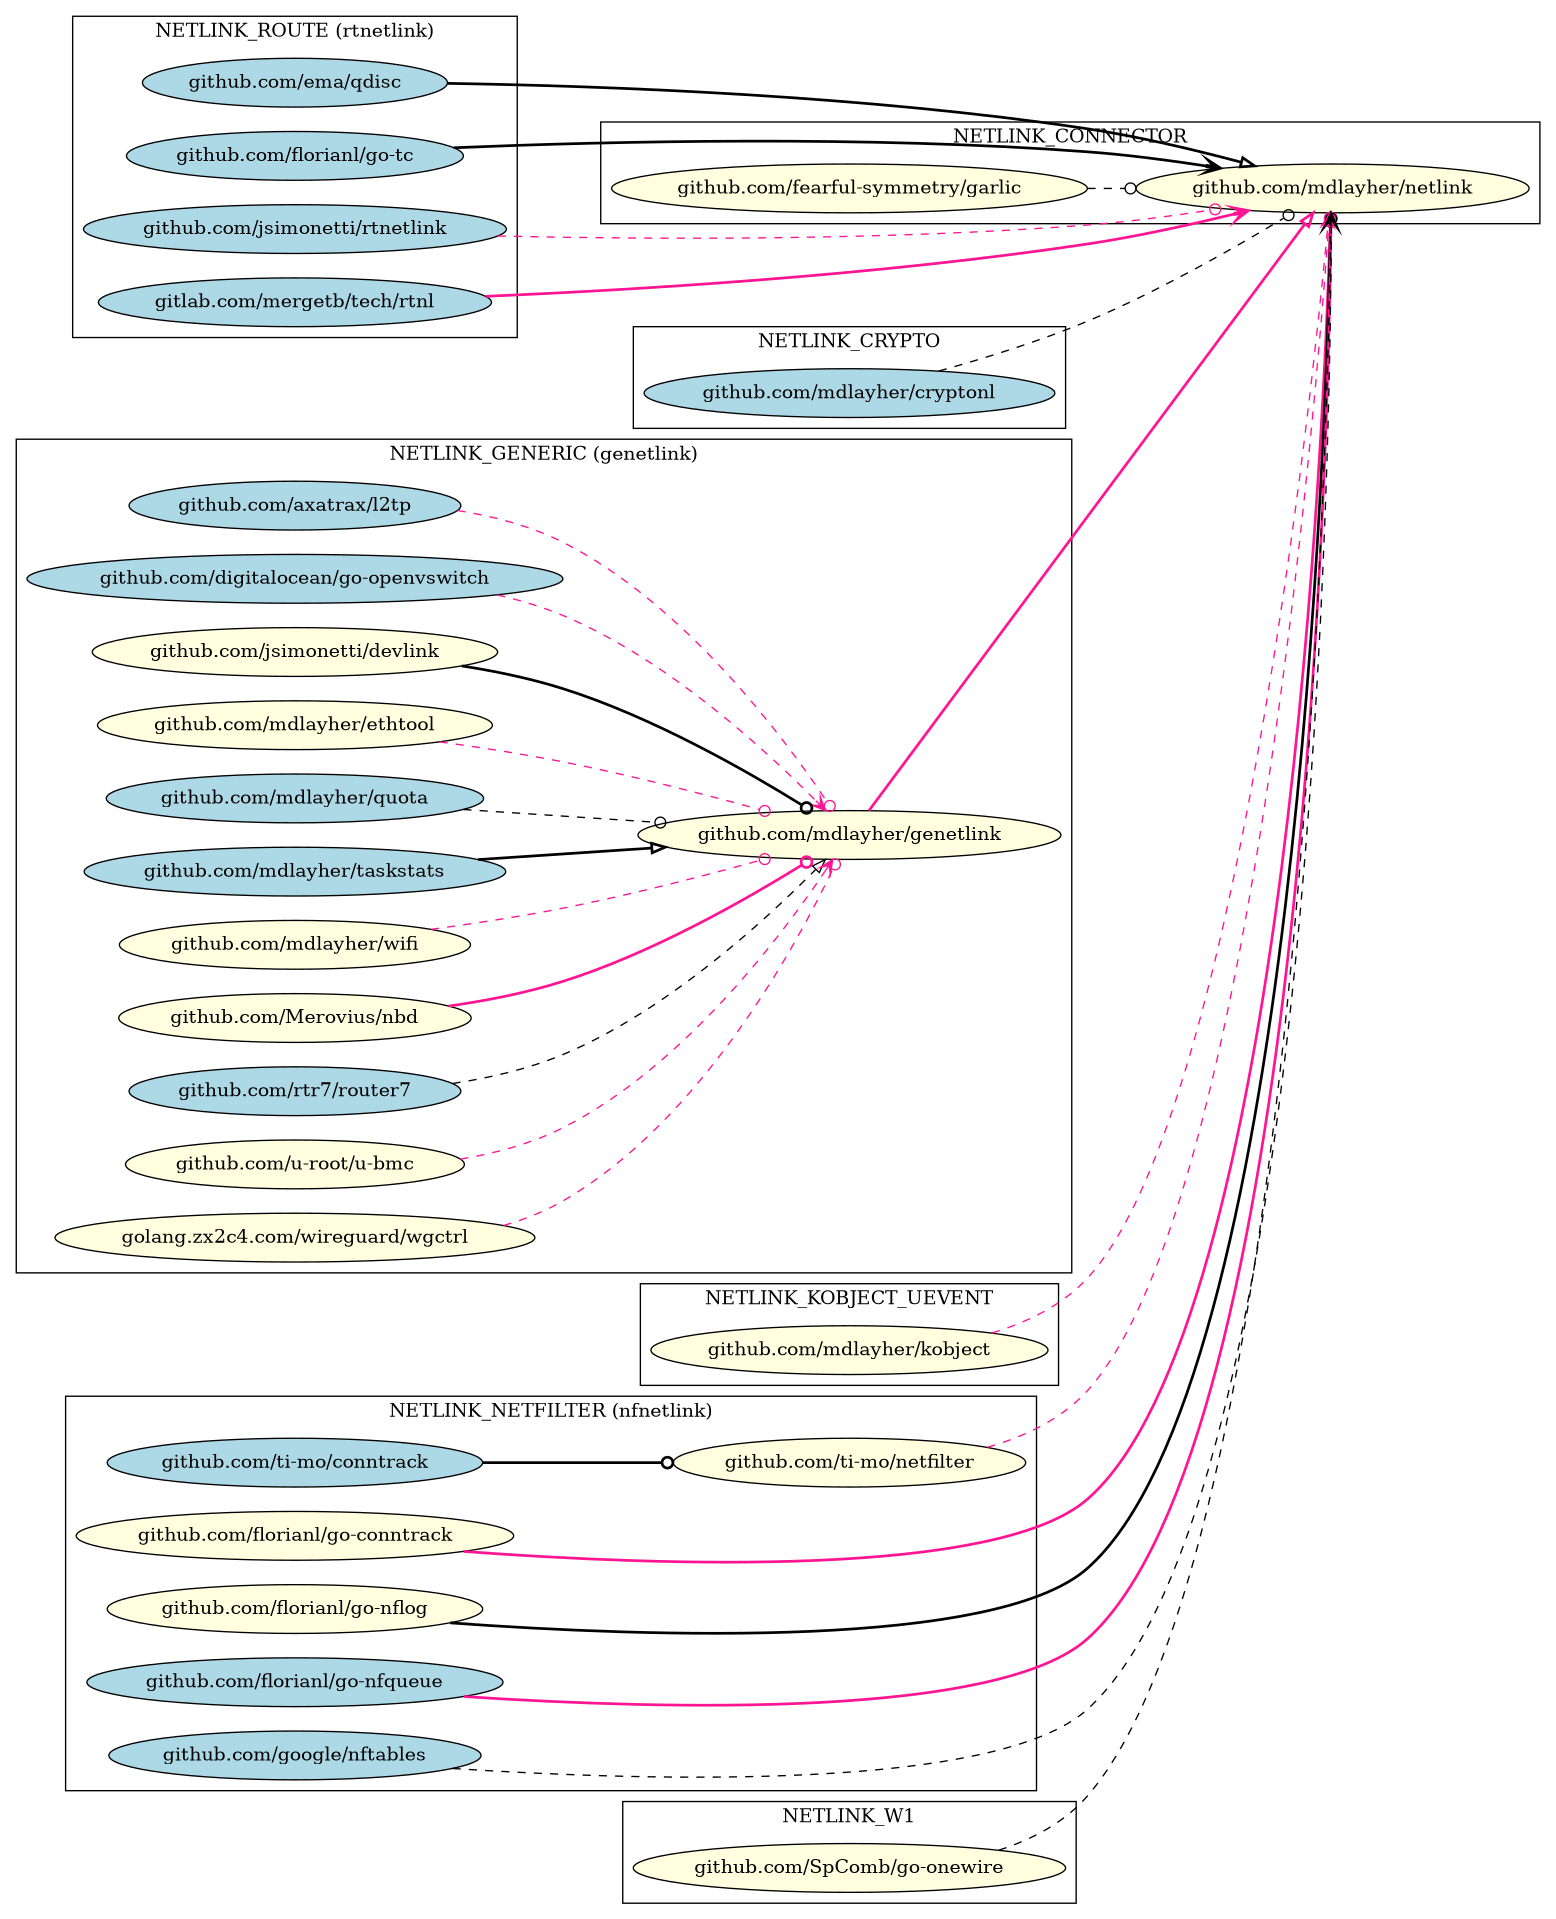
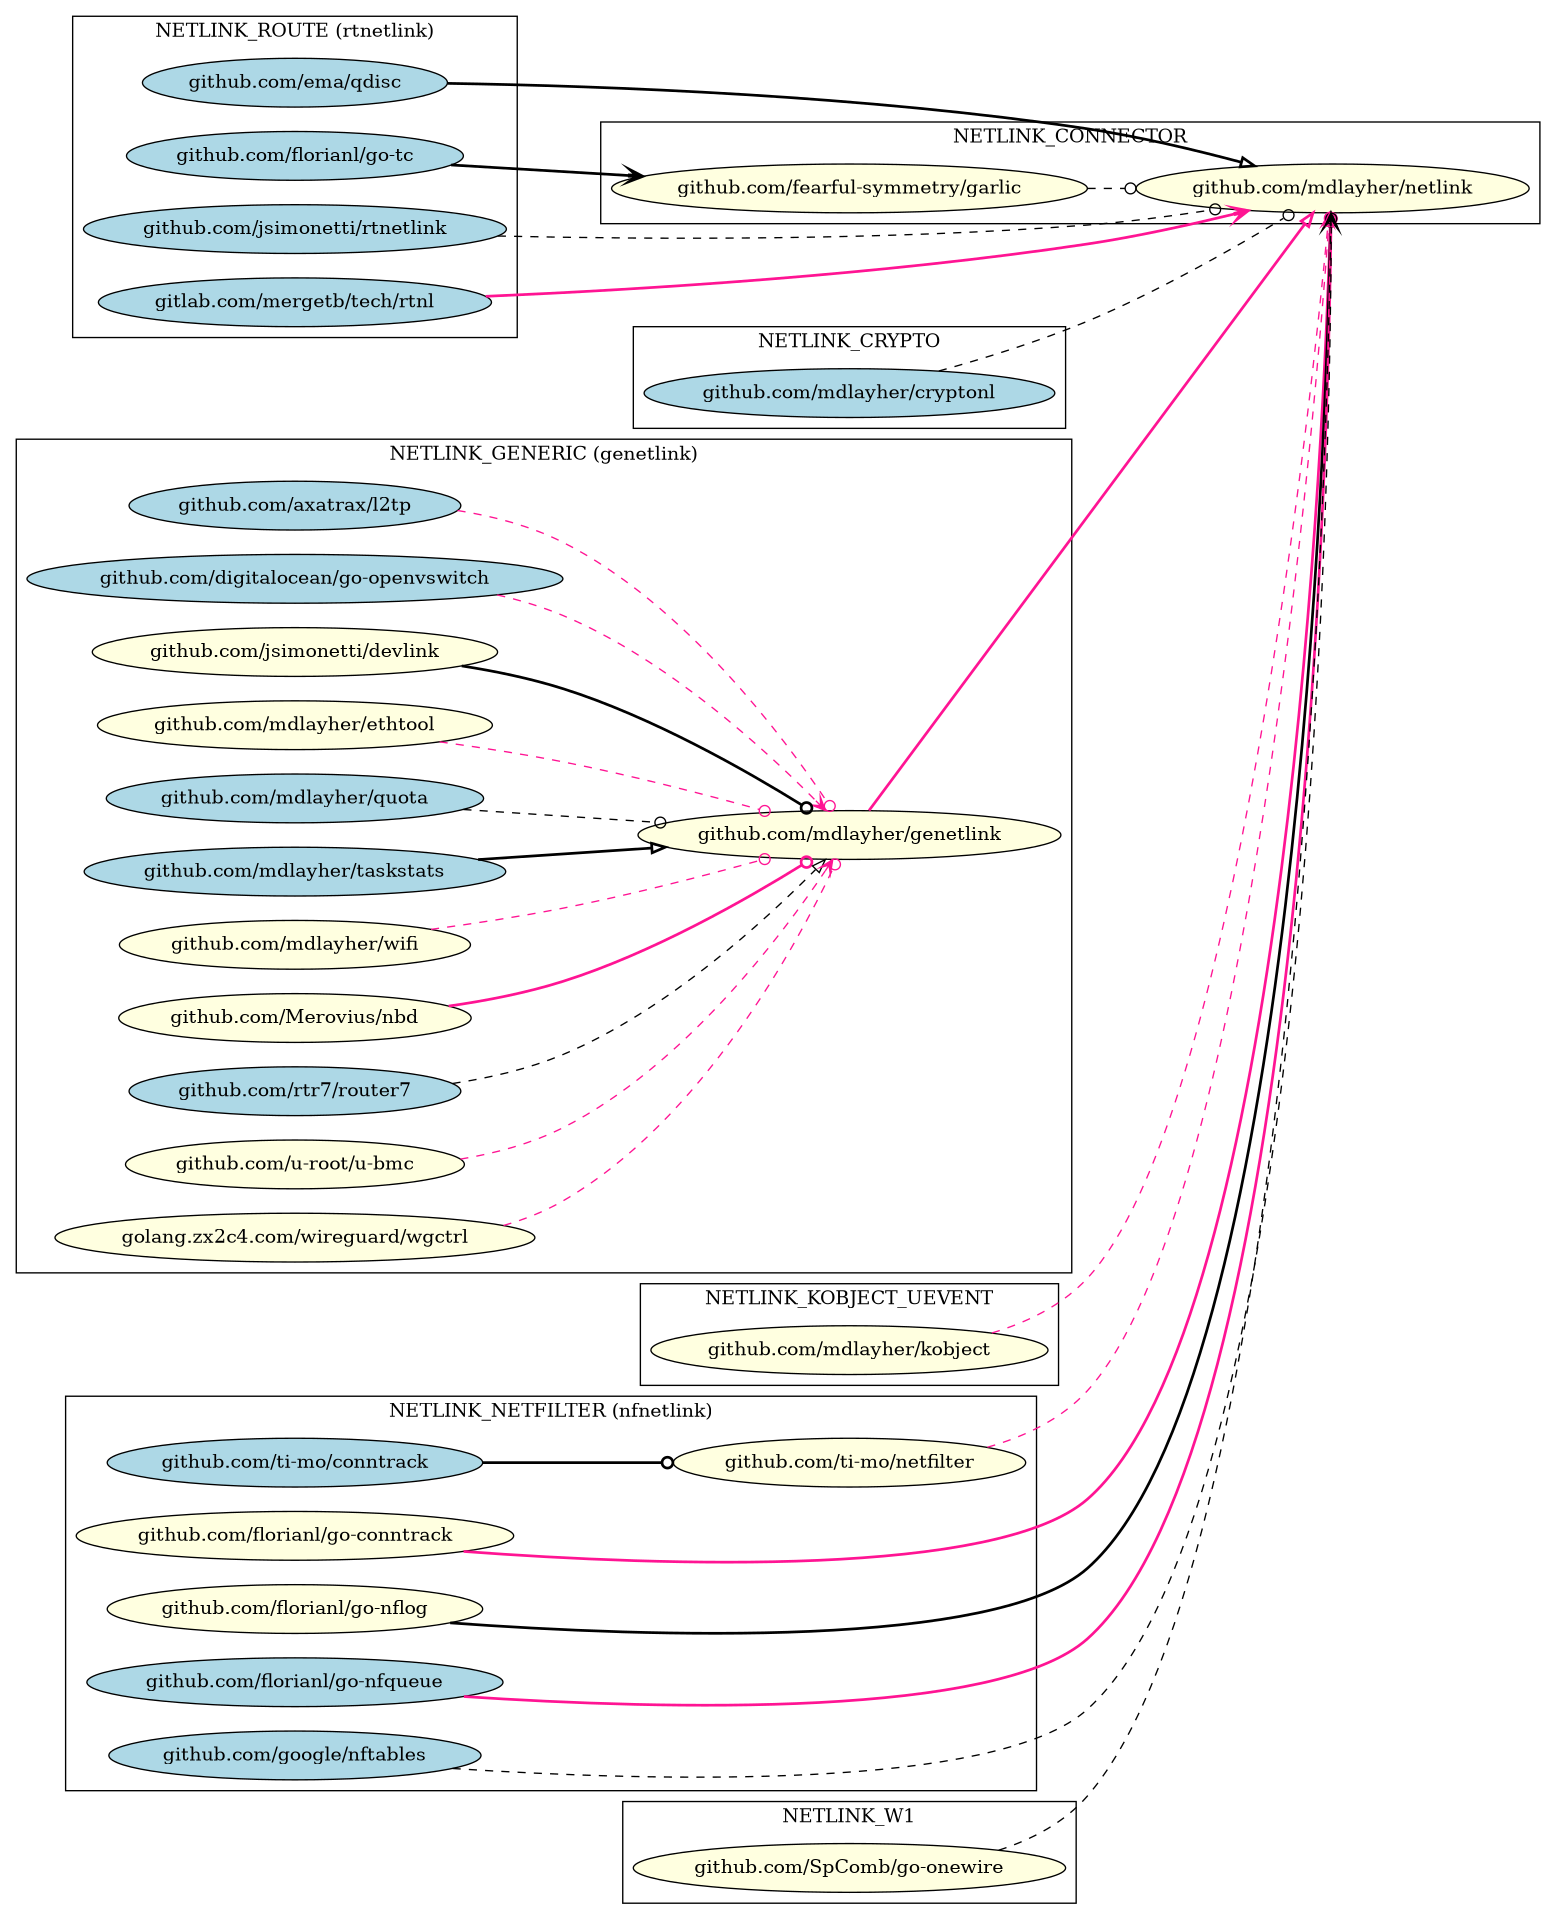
  digraph {
    rankdir=LR
    node [fillcolor=lightyellow style=filled]
    edge [arrowhead=odot color=black style=dashed]
    "github.com/mdlayher/netlink"
    "github.com/fearful-symmetry/garlic"
    "github.com/mdlayher/cryptonl" [fillcolor=lightblue]
    "github.com/mdlayher/genetlink"
    "github.com/axatrax/l2tp" [fillcolor=lightblue]
    "github.com/digitalocean/go-openvswitch" [fillcolor=lightblue]
    n7 [label="github.com/jsimonetti/devlink"]
    "github.com/mdlayher/ethtool"
    "github.com/mdlayher/quota" [fillcolor=lightblue]
    "github.com/mdlayher/taskstats" [fillcolor=lightblue]
    "github.com/mdlayher/wifi"
    "github.com/Merovius/nbd"
    "github.com/rtr7/router7" [fillcolor=lightblue]
    "github.com/u-root/u-bmc"
    "golang.zx2c4.com/wireguard/wgctrl"
    "github.com/mdlayher/kobject"
    "github.com/florianl/go-conntrack"
    "github.com/florianl/go-nflog"
    "github.com/florianl/go-nfqueue" [fillcolor=lightblue]
    "github.com/google/nftables" [fillcolor=lightblue]
    "github.com/ti-mo/netfilter"
    "github.com/ti-mo/conntrack" [fillcolor=lightblue]
    "github.com/ema/qdisc" [fillcolor=lightblue]
    "github.com/florianl/go-tc" [fillcolor=lightblue]
    "github.com/jsimonetti/rtnetlink" [fillcolor=lightblue]
    "gitlab.com/mergetb/tech/rtnl" [fillcolor=lightblue]
    "github.com/SpComb/go-onewire"
    subgraph cluster_1 {
      label=NETLINK_CONNECTOR
      "github.com/mdlayher/netlink"
      "github.com/fearful-symmetry/garlic"
    }
    subgraph cluster_2 {
    }
    subgraph cluster_3 {
      label=NETLINK_CRYPTO
      "github.com/mdlayher/cryptonl"
    }
    subgraph cluster_4 {
      label="NETLINK_GENERIC (genetlink)"
      "github.com/mdlayher/genetlink"
      "github.com/axatrax/l2tp"
      "github.com/digitalocean/go-openvswitch"
      n7
      "github.com/mdlayher/ethtool"
      "github.com/mdlayher/quota"
      "github.com/mdlayher/taskstats"
      "github.com/mdlayher/wifi"
      "github.com/Merovius/nbd"
      "github.com/rtr7/router7"
      "github.com/u-root/u-bmc"
      "golang.zx2c4.com/wireguard/wgctrl"
    }
    subgraph cluster_5 {
      label=NETLINK_KOBJECT_UEVENT
      "github.com/mdlayher/kobject"
    }
    subgraph cluster_6 {
      label="NETLINK_NETFILTER (nfnetlink)"
      "github.com/florianl/go-conntrack"
      "github.com/florianl/go-nflog"
      "github.com/florianl/go-nfqueue"
      "github.com/google/nftables"
      "github.com/ti-mo/netfilter"
      "github.com/ti-mo/conntrack"
    }
    subgraph cluster_7 {
      label="NETLINK_ROUTE (rtnetlink)"
      "github.com/ema/qdisc"
      "github.com/florianl/go-tc"
      "github.com/jsimonetti/rtnetlink"
      "gitlab.com/mergetb/tech/rtnl"
    }
    subgraph cluster_8 {
      label=NETLINK_W1
      "github.com/SpComb/go-onewire"
    }
    "github.com/fearful-symmetry/garlic" -> "github.com/mdlayher/netlink"
    "github.com/mdlayher/cryptonl" -> "github.com/mdlayher/netlink"
    "github.com/mdlayher/genetlink" -> "github.com/mdlayher/netlink" [arrowhead=onormal color=deeppink style=bold]
    "github.com/axatrax/l2tp" -> "github.com/mdlayher/genetlink" [color=deeppink]
    "github.com/digitalocean/go-openvswitch" -> "github.com/mdlayher/genetlink" [arrowhead=vee color=deeppink]
    n7 -> "github.com/mdlayher/genetlink" [style=bold]
    "github.com/mdlayher/ethtool" -> "github.com/mdlayher/genetlink" [color=deeppink]
    "github.com/mdlayher/quota" -> "github.com/mdlayher/genetlink"
    "github.com/mdlayher/taskstats" -> "github.com/mdlayher/genetlink" [arrowhead=onormal style=bold]
    "github.com/mdlayher/wifi" -> "github.com/mdlayher/genetlink" [color=deeppink]
    "github.com/Merovius/nbd" -> "github.com/mdlayher/genetlink" [color=deeppink style=bold]
    "github.com/rtr7/router7" -> "github.com/mdlayher/genetlink" [arrowhead=onormal]
    "github.com/u-root/u-bmc" -> "github.com/mdlayher/genetlink" [arrowhead=vee color=deeppink]
    "golang.zx2c4.com/wireguard/wgctrl" -> "github.com/mdlayher/genetlink" [color=deeppink]
    "github.com/mdlayher/kobject" -> "github.com/mdlayher/netlink" [arrowhead=vee color=deeppink]
    "github.com/florianl/go-conntrack" -> "github.com/mdlayher/netlink" [color=deeppink style=bold]
    "github.com/florianl/go-nflog" -> "github.com/mdlayher/netlink" [arrowhead=vee style=bold]
    "github.com/florianl/go-nfqueue" -> "github.com/mdlayher/netlink" [color=deeppink style=bold]
    "github.com/google/nftables" -> "github.com/mdlayher/netlink"
    "github.com/ti-mo/netfilter" -> "github.com/mdlayher/netlink" [arrowhead=onormal color=deeppink]
    "github.com/ti-mo/conntrack" -> "github.com/ti-mo/netfilter" [style=bold]
    "github.com/ema/qdisc" -> "github.com/mdlayher/netlink" [arrowhead=onormal style=bold]
-   "github.com/florianl/go-tc" -> "github.com/mdlayher/netlink" [arrowhead=vee style=bold]
-   "github.com/jsimonetti/rtnetlink" -> "github.com/mdlayher/netlink" [color=deeppink]
+   "github.com/florianl/go-tc" -> "github.com/fearful-symmetry/garlic" [arrowhead=vee style=bold]
+   "github.com/jsimonetti/rtnetlink" -> "github.com/mdlayher/netlink"
    "gitlab.com/mergetb/tech/rtnl" -> "github.com/mdlayher/netlink" [arrowhead=vee color=deeppink style=bold]
    "github.com/SpComb/go-onewire" -> "github.com/mdlayher/netlink" [arrowhead=vee]
  }
